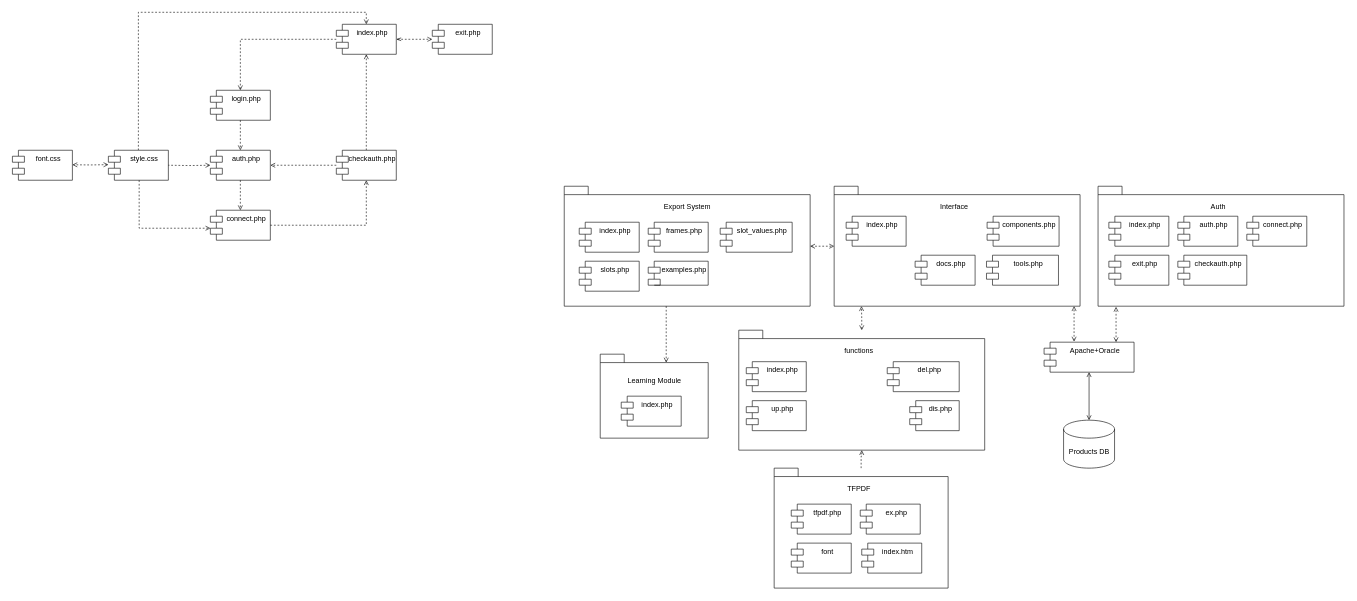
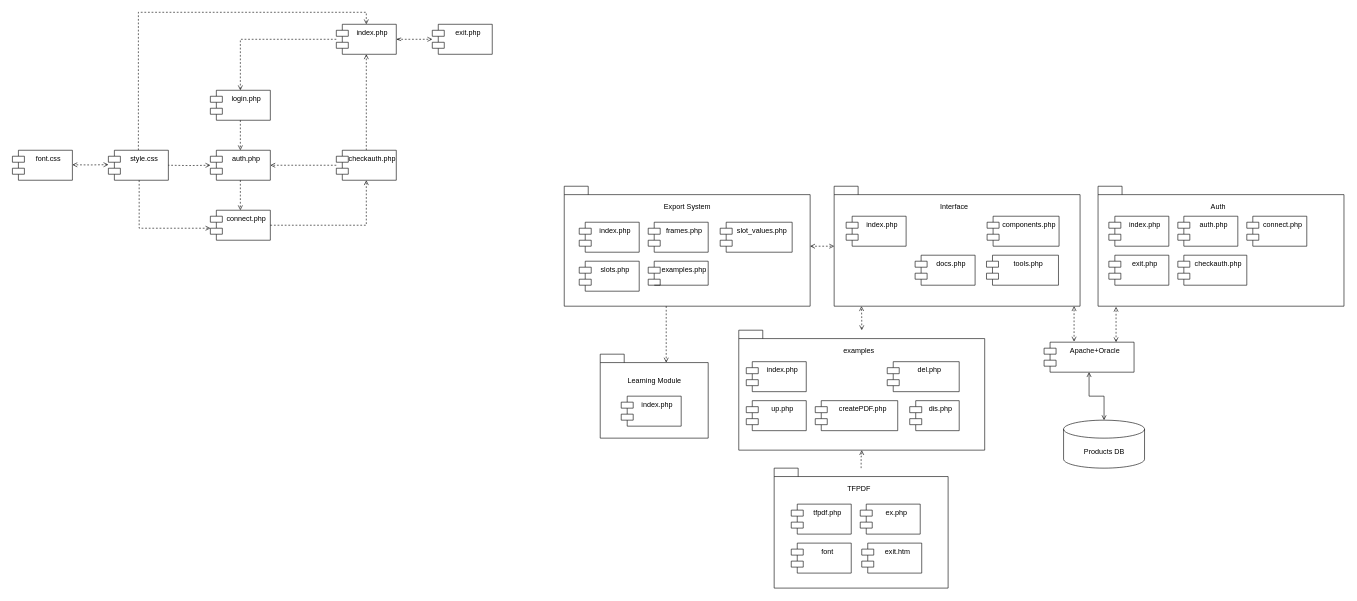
  <mxCell id="0" />
  <mxCell id="1" parent="0" />
  <mxCell id="2" value="" style="edgeStyle=orthogonalEdgeStyle;rounded=0;orthogonalLoop=1;jettySize=auto;html=1;dashed=1;endArrow=open;endFill=0;startArrow=openThin;startFill=0;" edge="1" parent="1" source="4" target="5"><mxGeometry relative="1" as="geometry" /></mxCell>
  <mxCell id="3" style="edgeStyle=orthogonalEdgeStyle;rounded=0;orthogonalLoop=1;jettySize=auto;html=1;entryX=0.5;entryY=0;entryDx=0;entryDy=0;dashed=1;endArrow=open;endFill=0;" edge="1" parent="1" source="4" target="6"><mxGeometry relative="1" as="geometry" /></mxCell>
  <mxCell id="4" value="index.php&lt;br&gt;" style="shape=module;align=left;spacingLeft=20;align=center;verticalAlign=top;whiteSpace=wrap;html=1;" vertex="1" parent="1"><mxGeometry x="560" y="40" width="100" height="50" as="geometry" /></mxCell>
  <mxCell id="5" value="exit.php" style="shape=module;align=left;spacingLeft=20;align=center;verticalAlign=top;whiteSpace=wrap;html=1;" vertex="1" parent="1"><mxGeometry x="720" y="40" width="100" height="50" as="geometry" /></mxCell>
  <mxCell id="6" value="login.php" style="shape=module;align=left;spacingLeft=20;align=center;verticalAlign=top;whiteSpace=wrap;html=1;" vertex="1" parent="1"><mxGeometry x="350" y="150" width="100" height="50" as="geometry" /></mxCell>
  <mxCell id="7" value="auth.php" style="shape=module;align=left;spacingLeft=20;align=center;verticalAlign=top;whiteSpace=wrap;html=1;" vertex="1" parent="1"><mxGeometry x="350" y="250" width="100" height="50" as="geometry" /></mxCell>
  <mxCell id="8" style="edgeStyle=orthogonalEdgeStyle;rounded=0;orthogonalLoop=1;jettySize=auto;html=1;entryX=0.5;entryY=1;entryDx=0;entryDy=0;dashed=1;endArrow=open;endFill=0;" edge="1" parent="1" source="9" target="4"><mxGeometry relative="1" as="geometry" /></mxCell>
  <mxCell id="9" value="checkauth.php" style="shape=module;align=left;spacingLeft=20;align=center;verticalAlign=top;whiteSpace=wrap;html=1;" vertex="1" parent="1"><mxGeometry x="560" y="250" width="100" height="50" as="geometry" /></mxCell>
  <mxCell id="10" value="connect.php" style="shape=module;align=left;spacingLeft=20;align=center;verticalAlign=top;whiteSpace=wrap;html=1;" vertex="1" parent="1"><mxGeometry x="350" y="350" width="100" height="50" as="geometry" /></mxCell>
  <mxCell id="11" style="edgeStyle=orthogonalEdgeStyle;rounded=0;orthogonalLoop=1;jettySize=auto;html=1;entryX=0.5;entryY=0;entryDx=0;entryDy=0;dashed=1;endArrow=open;endFill=0;" edge="1" parent="1" source="12" target="4"><mxGeometry relative="1" as="geometry"><mxPoint x="230" y="-10" as="targetPoint" /><Array as="points"><mxPoint x="230" y="20" /><mxPoint x="610" y="20" /></Array></mxGeometry></mxCell>
  <mxCell id="12" value="style.css" style="shape=module;align=left;spacingLeft=20;align=center;verticalAlign=top;whiteSpace=wrap;html=1;" vertex="1" parent="1"><mxGeometry x="180" y="250" width="100" height="50" as="geometry" /></mxCell>
  <mxCell id="13" value="font.css" style="shape=module;align=left;spacingLeft=20;align=center;verticalAlign=top;whiteSpace=wrap;html=1;" vertex="1" parent="1"><mxGeometry x="20" y="250" width="100" height="50" as="geometry" /></mxCell>
  <mxCell id="14" value="" style="edgeStyle=orthogonalEdgeStyle;rounded=0;orthogonalLoop=1;jettySize=auto;html=1;dashed=1;endArrow=open;endFill=0;startArrow=none;startFill=0;exitX=0.5;exitY=1;exitDx=0;exitDy=0;entryX=0.5;entryY=0;entryDx=0;entryDy=0;" edge="1" parent="1" source="6" target="7"><mxGeometry relative="1" as="geometry"><mxPoint x="410" y="100" as="sourcePoint" /><mxPoint x="410" y="160" as="targetPoint" /></mxGeometry></mxCell>
  <mxCell id="15" value="" style="edgeStyle=orthogonalEdgeStyle;rounded=0;orthogonalLoop=1;jettySize=auto;html=1;dashed=1;endArrow=open;endFill=0;startArrow=none;startFill=0;exitX=0.5;exitY=1;exitDx=0;exitDy=0;entryX=0.5;entryY=0;entryDx=0;entryDy=0;" edge="1" parent="1" source="7" target="10"><mxGeometry relative="1" as="geometry"><mxPoint x="410" y="210" as="sourcePoint" /><mxPoint x="410" y="260" as="targetPoint" /></mxGeometry></mxCell>
  <mxCell id="16" value="" style="edgeStyle=orthogonalEdgeStyle;rounded=0;orthogonalLoop=1;jettySize=auto;html=1;dashed=1;endArrow=open;endFill=0;startArrow=none;startFill=0;entryX=1;entryY=0.5;entryDx=0;entryDy=0;" edge="1" parent="1" source="9" target="7"><mxGeometry relative="1" as="geometry"><mxPoint x="620" y="275" as="sourcePoint" /><mxPoint x="410" y="360" as="targetPoint" /></mxGeometry></mxCell>
  <mxCell id="17" value="" style="edgeStyle=orthogonalEdgeStyle;rounded=0;orthogonalLoop=1;jettySize=auto;html=1;dashed=1;endArrow=none;endFill=0;startArrow=open;startFill=0;entryX=1;entryY=0.5;entryDx=0;entryDy=0;" edge="1" parent="1" target="12"><mxGeometry relative="1" as="geometry"><mxPoint x="350" y="275" as="sourcePoint" /><mxPoint x="460" y="285" as="targetPoint" /></mxGeometry></mxCell>
  <mxCell id="18" value="" style="edgeStyle=orthogonalEdgeStyle;rounded=0;orthogonalLoop=1;jettySize=auto;html=1;dashed=1;endArrow=open;endFill=0;startArrow=open;startFill=0;entryX=1;entryY=0.5;entryDx=0;entryDy=0;" edge="1" parent="1"><mxGeometry relative="1" as="geometry"><mxPoint x="180" y="274" as="sourcePoint" /><mxPoint x="120" y="274.24" as="targetPoint" /></mxGeometry></mxCell>
  <mxCell id="19" value="" style="edgeStyle=orthogonalEdgeStyle;rounded=0;orthogonalLoop=1;jettySize=auto;html=1;dashed=1;endArrow=open;endFill=0;startArrow=none;startFill=0;entryX=0.5;entryY=1;entryDx=0;entryDy=0;exitX=1;exitY=0.5;exitDx=0;exitDy=0;" edge="1" parent="1" source="10" target="9"><mxGeometry relative="1" as="geometry"><mxPoint x="630" y="285" as="sourcePoint" /><mxPoint x="460" y="285" as="targetPoint" /></mxGeometry></mxCell>
  <mxCell id="20" style="edgeStyle=orthogonalEdgeStyle;rounded=0;orthogonalLoop=1;jettySize=auto;html=1;dashed=1;endArrow=open;endFill=0;entryX=0;entryY=0.6;entryDx=0;entryDy=0;entryPerimeter=0;" edge="1" parent="1" target="10"><mxGeometry relative="1" as="geometry"><mxPoint x="231.3" y="300" as="sourcePoint" /><mxPoint x="320" y="380" as="targetPoint" /><Array as="points"><mxPoint x="231" y="380" /></Array></mxGeometry></mxCell>
  <mxCell id="21" value="" style="shape=folder;fontStyle=1;spacingTop=10;tabWidth=40;tabHeight=14;tabPosition=left;html=1;whiteSpace=wrap;" vertex="1" parent="1"><mxGeometry x="940" y="310" width="410" height="200" as="geometry" /></mxCell>
  <mxCell id="22" value="Export System" style="text;html=1;align=center;verticalAlign=middle;resizable=0;points=[];autosize=1;strokeColor=none;fillColor=none;" vertex="1" parent="1"><mxGeometry x="1095" y="330" width="100" height="30" as="geometry" /></mxCell>
  <mxCell id="23" value="" style="shape=folder;fontStyle=1;spacingTop=10;tabWidth=40;tabHeight=14;tabPosition=left;html=1;whiteSpace=wrap;" vertex="1" parent="1"><mxGeometry x="1000" y="590" width="180" height="140" as="geometry" /></mxCell>
  <mxCell id="24" value="Learning Module" style="text;html=1;align=center;verticalAlign=middle;resizable=0;points=[];autosize=1;strokeColor=none;fillColor=none;" vertex="1" parent="1"><mxGeometry x="1035" y="620" width="110" height="30" as="geometry" /></mxCell>
  <mxCell id="25" value="index.php" style="shape=module;align=left;spacingLeft=20;align=center;verticalAlign=top;whiteSpace=wrap;html=1;" vertex="1" parent="1"><mxGeometry x="1035" y="660" width="100" height="50" as="geometry" /></mxCell>
  <mxCell id="26" style="edgeStyle=orthogonalEdgeStyle;rounded=0;orthogonalLoop=1;jettySize=auto;html=1;entryX=0;entryY=0;entryDx=110;entryDy=14;entryPerimeter=0;dashed=1;endArrow=open;endFill=0;" edge="1" parent="1" source="21" target="23"><mxGeometry relative="1" as="geometry"><Array as="points"><mxPoint x="1110" y="530" /><mxPoint x="1110" y="530" /></Array></mxGeometry></mxCell>
  <mxCell id="27" value="index.php" style="shape=module;align=left;spacingLeft=20;align=center;verticalAlign=top;whiteSpace=wrap;html=1;" vertex="1" parent="1"><mxGeometry x="965" y="370" width="100" height="50" as="geometry" /></mxCell>
  <mxCell id="28" value="frames.php" style="shape=module;align=left;spacingLeft=20;align=center;verticalAlign=top;whiteSpace=wrap;html=1;" vertex="1" parent="1"><mxGeometry x="1080" y="370" width="100" height="50" as="geometry" /></mxCell>
  <mxCell id="29" value="slots.php" style="shape=module;align=left;spacingLeft=20;align=center;verticalAlign=top;whiteSpace=wrap;html=1;" vertex="1" parent="1"><mxGeometry x="965" y="435" width="100" height="50" as="geometry" /></mxCell>
  <mxCell id="30" value="examples.php" style="shape=module;align=left;spacingLeft=20;align=center;verticalAlign=top;whiteSpace=wrap;html=1;" vertex="1" parent="1"><mxGeometry x="1080" y="435" width="100" height="40" as="geometry" /></mxCell>
  <mxCell id="31" value="slot_values.php" style="shape=module;align=left;spacingLeft=20;align=center;verticalAlign=top;whiteSpace=wrap;html=1;" vertex="1" parent="1"><mxGeometry x="1200" y="370" width="120" height="50" as="geometry" /></mxCell>
  <mxCell id="32" value="" style="shape=folder;fontStyle=1;spacingTop=10;tabWidth=40;tabHeight=14;tabPosition=left;html=1;whiteSpace=wrap;" vertex="1" parent="1"><mxGeometry x="1390" y="310" width="410" height="200" as="geometry" /></mxCell>
  <mxCell id="33" value="index.php" style="shape=module;align=left;spacingLeft=20;align=center;verticalAlign=top;whiteSpace=wrap;html=1;" vertex="1" parent="1"><mxGeometry x="1410" y="360" width="100" height="50" as="geometry" /></mxCell>
  <mxCell id="34" value="docs.php" style="shape=module;align=left;spacingLeft=20;align=center;verticalAlign=top;whiteSpace=wrap;html=1;" vertex="1" parent="1"><mxGeometry x="1525" y="425" width="100" height="50" as="geometry" /></mxCell>
  <mxCell id="35" value="components.php" style="shape=module;align=left;spacingLeft=20;align=center;verticalAlign=top;whiteSpace=wrap;html=1;" vertex="1" parent="1"><mxGeometry x="1645" y="360" width="120" height="50" as="geometry" /></mxCell>
  <mxCell id="36" value="Interface" style="text;html=1;align=center;verticalAlign=middle;resizable=0;points=[];autosize=1;strokeColor=none;fillColor=none;" vertex="1" parent="1"><mxGeometry x="1555" y="330" width="70" height="30" as="geometry" /></mxCell>
  <mxCell id="37" value="tools.php" style="shape=module;align=left;spacingLeft=20;align=center;verticalAlign=top;whiteSpace=wrap;html=1;" vertex="1" parent="1"><mxGeometry x="1644" y="425" width="120" height="50" as="geometry" /></mxCell>
  <mxCell id="38" style="edgeStyle=orthogonalEdgeStyle;rounded=0;orthogonalLoop=1;jettySize=auto;html=1;entryX=0;entryY=0.5;entryDx=0;entryDy=0;entryPerimeter=0;dashed=1;endArrow=open;endFill=0;startArrow=open;startFill=0;" edge="1" parent="1" source="21" target="32"><mxGeometry relative="1" as="geometry" /></mxCell>
  <mxCell id="39" value="" style="shape=folder;fontStyle=1;spacingTop=10;tabWidth=40;tabHeight=14;tabPosition=left;html=1;whiteSpace=wrap;" vertex="1" parent="1"><mxGeometry x="1830" y="310" width="410" height="200" as="geometry" /></mxCell>
  <mxCell id="40" value="Auth" style="text;html=1;align=center;verticalAlign=middle;resizable=0;points=[];autosize=1;strokeColor=none;fillColor=none;" vertex="1" parent="1"><mxGeometry x="2005" y="330" width="50" height="30" as="geometry" /></mxCell>
  <mxCell id="41" value="index.php" style="shape=module;align=left;spacingLeft=20;align=center;verticalAlign=top;whiteSpace=wrap;html=1;" vertex="1" parent="1"><mxGeometry x="1848" y="360" width="100" height="50" as="geometry" /></mxCell>
  <mxCell id="42" value="auth.php" style="shape=module;align=left;spacingLeft=20;align=center;verticalAlign=top;whiteSpace=wrap;html=1;" vertex="1" parent="1"><mxGeometry x="1963" y="360" width="100" height="50" as="geometry" /></mxCell>
  <mxCell id="43" value="exit.php" style="shape=module;align=left;spacingLeft=20;align=center;verticalAlign=top;whiteSpace=wrap;html=1;" vertex="1" parent="1"><mxGeometry x="1848" y="425" width="100" height="50" as="geometry" /></mxCell>
  <mxCell id="44" value="checkauth.php" style="shape=module;align=left;spacingLeft=20;align=center;verticalAlign=top;whiteSpace=wrap;html=1;" vertex="1" parent="1"><mxGeometry x="1963" y="425" width="115" height="50" as="geometry" /></mxCell>
  <mxCell id="45" value="connect.php" style="shape=module;align=left;spacingLeft=20;align=center;verticalAlign=top;whiteSpace=wrap;html=1;" vertex="1" parent="1"><mxGeometry x="2078" y="360" width="100" height="50" as="geometry" /></mxCell>
  <mxCell id="46" value="" style="shape=folder;fontStyle=1;spacingTop=10;tabWidth=40;tabHeight=14;tabPosition=left;html=1;whiteSpace=wrap;" vertex="1" parent="1"><mxGeometry x="1231" y="550" width="410" height="200" as="geometry" /></mxCell>
- <mxCell id="47" value="functions" style="text;html=1;align=center;verticalAlign=middle;resizable=0;points=[];autosize=1;strokeColor=none;fillColor=none;" vertex="1" parent="1"><mxGeometry x="1396" y="570" width="70" height="30" as="geometry" /></mxCell>
+ <mxCell id="47" value="examples" style="text;html=1;align=center;verticalAlign=middle;resizable=0;points=[];autosize=1;strokeColor=none;fillColor=none;" vertex="1" parent="1"><mxGeometry x="1396" y="570" width="70" height="30" as="geometry" /></mxCell>
  <mxCell id="48" value="index.php" style="shape=module;align=left;spacingLeft=20;align=center;verticalAlign=top;whiteSpace=wrap;html=1;" vertex="1" parent="1"><mxGeometry x="1243.5" y="602.5" width="100" height="50" as="geometry" /></mxCell>
  <mxCell id="49" value="up.php" style="shape=module;align=left;spacingLeft=20;align=center;verticalAlign=top;whiteSpace=wrap;html=1;" vertex="1" parent="1"><mxGeometry x="1243.5" y="667.5" width="100" height="50" as="geometry" /></mxCell>
+ <mxCell id="50" value="createPDF.php" style="shape=module;align=left;spacingLeft=20;align=center;verticalAlign=top;whiteSpace=wrap;html=1;" vertex="1" parent="1"><mxGeometry x="1358.5" y="667.5" width="137.5" height="50" as="geometry" /></mxCell>
  <mxCell id="51" value="del.php" style="shape=module;align=left;spacingLeft=20;align=center;verticalAlign=top;whiteSpace=wrap;html=1;" vertex="1" parent="1"><mxGeometry x="1478.5" y="602.5" width="120" height="50" as="geometry" /></mxCell>
  <mxCell id="52" value="dis.php" style="shape=module;align=left;spacingLeft=20;align=center;verticalAlign=top;whiteSpace=wrap;html=1;" vertex="1" parent="1"><mxGeometry x="1516" y="667.5" width="82.5" height="50" as="geometry" /></mxCell>
  <mxCell id="53" value="Apache+Oracle" style="shape=module;align=left;spacingLeft=20;align=center;verticalAlign=top;whiteSpace=wrap;html=1;" vertex="1" parent="1"><mxGeometry x="1740" y="570" width="150" height="50" as="geometry" /></mxCell>
  <mxCell id="54" style="edgeStyle=orthogonalEdgeStyle;rounded=0;orthogonalLoop=1;jettySize=auto;html=1;entryX=0.111;entryY=1;entryDx=0;entryDy=0;entryPerimeter=0;dashed=1;startArrow=open;startFill=0;endArrow=open;endFill=0;" edge="1" parent="1" source="46" target="32"><mxGeometry relative="1" as="geometry" /></mxCell>
  <mxCell id="55" style="edgeStyle=orthogonalEdgeStyle;rounded=0;orthogonalLoop=1;jettySize=auto;html=1;entryX=0.072;entryY=1.003;entryDx=0;entryDy=0;entryPerimeter=0;exitX=0.75;exitY=0;exitDx=0;exitDy=0;dashed=1;startArrow=open;startFill=0;endArrow=open;endFill=0;" edge="1" parent="1"><mxGeometry relative="1" as="geometry"><mxPoint x="1790" y="569" as="sourcePoint" /><mxPoint x="1790" y="510" as="targetPoint" /><Array as="points"><mxPoint x="1790" y="510" /></Array></mxGeometry></mxCell>
  <mxCell id="56" style="edgeStyle=orthogonalEdgeStyle;rounded=0;orthogonalLoop=1;jettySize=auto;html=1;entryX=0.072;entryY=1.003;entryDx=0;entryDy=0;entryPerimeter=0;exitX=0.75;exitY=0;exitDx=0;exitDy=0;dashed=1;startArrow=open;startFill=0;endArrow=open;endFill=0;" edge="1" parent="1"><mxGeometry relative="1" as="geometry"><mxPoint x="1860" y="570" as="sourcePoint" /><mxPoint x="1860" y="511" as="targetPoint" /><Array as="points"><mxPoint x="1860" y="511" /></Array></mxGeometry></mxCell>
  <mxCell id="57" value="" style="shape=folder;fontStyle=1;spacingTop=10;tabWidth=40;tabHeight=14;tabPosition=left;html=1;whiteSpace=wrap;" vertex="1" parent="1"><mxGeometry x="1290" y="780" width="290" height="200" as="geometry" /></mxCell>
  <mxCell id="58" value="tfpdf.php" style="shape=module;align=left;spacingLeft=20;align=center;verticalAlign=top;whiteSpace=wrap;html=1;" vertex="1" parent="1"><mxGeometry x="1318.5" y="840" width="100" height="50" as="geometry" /></mxCell>
  <mxCell id="59" value="ex.php" style="shape=module;align=left;spacingLeft=20;align=center;verticalAlign=top;whiteSpace=wrap;html=1;" vertex="1" parent="1"><mxGeometry x="1433.5" y="840" width="100" height="50" as="geometry" /></mxCell>
  <mxCell id="60" value="font" style="shape=module;align=left;spacingLeft=20;align=center;verticalAlign=top;whiteSpace=wrap;html=1;" vertex="1" parent="1"><mxGeometry x="1318.5" y="905" width="100" height="50" as="geometry" /></mxCell>
  <mxCell id="61" value="TFPDF" style="text;html=1;align=center;verticalAlign=middle;resizable=0;points=[];autosize=1;strokeColor=none;fillColor=none;" vertex="1" parent="1"><mxGeometry x="1401" y="800" width="60" height="30" as="geometry" /></mxCell>
- <mxCell id="62" value="index.htm" style="shape=module;align=left;spacingLeft=20;align=center;verticalAlign=top;whiteSpace=wrap;html=1;" vertex="1" parent="1"><mxGeometry x="1436" y="905" width="100" height="50" as="geometry" /></mxCell>
+ <mxCell id="62" value="exit.htm" style="shape=module;align=left;spacingLeft=20;align=center;verticalAlign=top;whiteSpace=wrap;html=1;" vertex="1" parent="1"><mxGeometry x="1436" y="905" width="100" height="50" as="geometry" /></mxCell>
  <mxCell id="63" style="edgeStyle=orthogonalEdgeStyle;rounded=0;orthogonalLoop=1;jettySize=auto;html=1;entryX=0.5;entryY=1;entryDx=0;entryDy=0;entryPerimeter=0;dashed=1;endArrow=open;endFill=0;" edge="1" parent="1" source="57" target="46"><mxGeometry relative="1" as="geometry" /></mxCell>
  <mxCell id="64" style="edgeStyle=orthogonalEdgeStyle;rounded=0;orthogonalLoop=1;jettySize=auto;html=1;entryX=0.5;entryY=1;entryDx=0;entryDy=0;startArrow=open;startFill=0;endArrow=open;endFill=0;dashed=0;" edge="1" parent="1" source="65" target="53"><mxGeometry relative="1" as="geometry" /></mxCell>
- <mxCell id="65" value="Products DB" style="shape=cylinder3;whiteSpace=wrap;html=1;boundedLbl=1;backgroundOutline=1;size=15;" vertex="1" parent="1"><mxGeometry x="1772.5" y="700" width="85" height="80" as="geometry" /></mxCell>
+ <mxCell id="65" value="Products DB" style="shape=cylinder3;whiteSpace=wrap;html=1;boundedLbl=1;backgroundOutline=1;size=15;" vertex="1" parent="1"><mxGeometry x="1772.5" y="700" width="135" height="80" as="geometry" /></mxCell>
